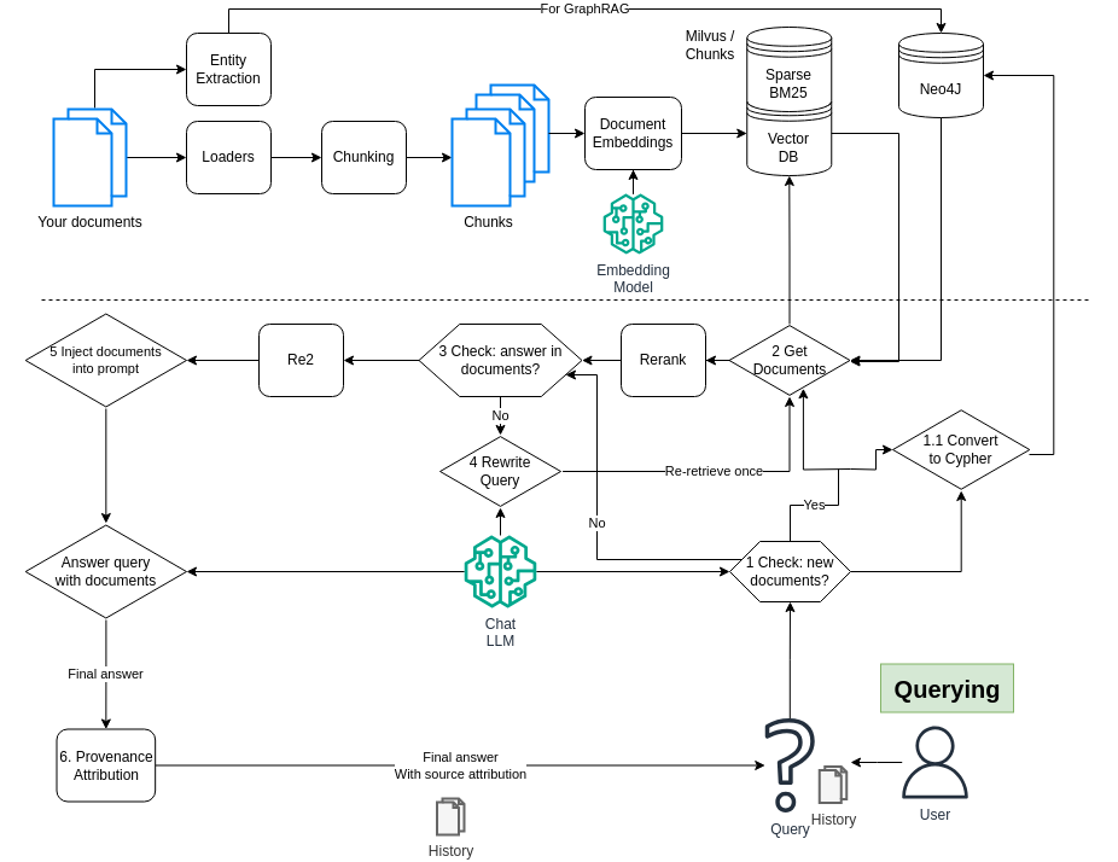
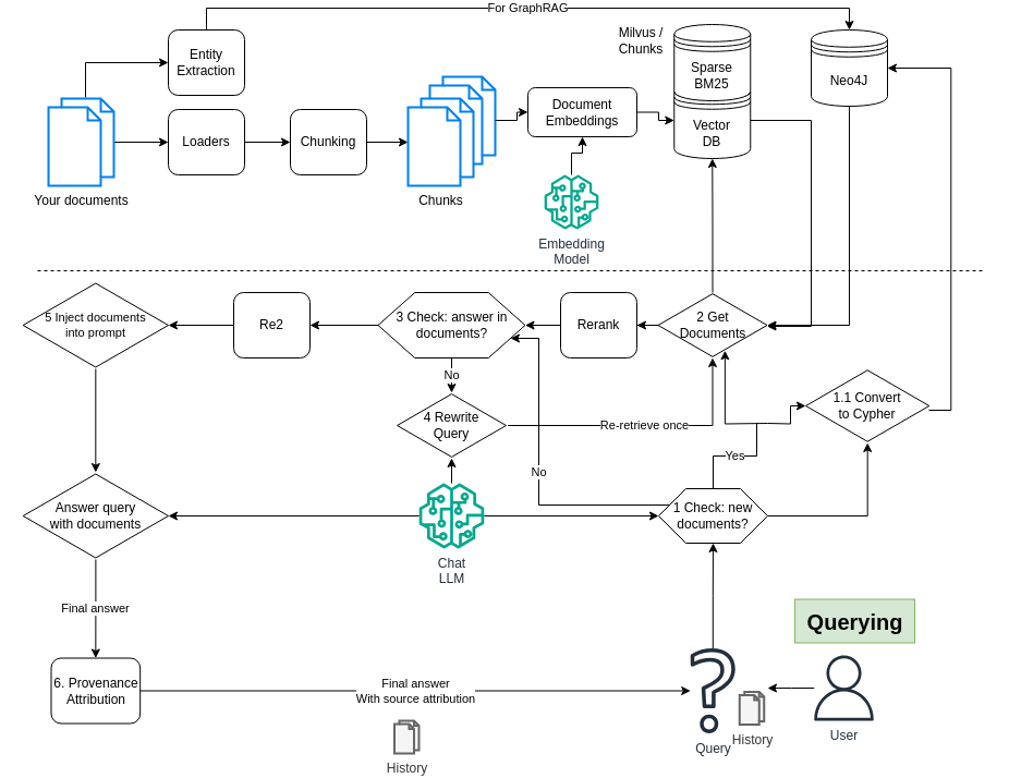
  <mxCell id="0" />
  <mxCell id="1" parent="0" />
  <mxCell id="2" value="" style="edgeStyle=orthogonalEdgeStyle;rounded=0;orthogonalLoop=1;jettySize=auto;html=1;" parent="1" source="3" target="8" edge="1"><mxGeometry relative="1" as="geometry" /></mxCell>
  <mxCell id="3" value="Loaders" style="rounded=1;whiteSpace=wrap;html=1;" parent="1" vertex="1"><mxGeometry x="154" y="98" width="70" height="60" as="geometry" /></mxCell>
  <mxCell id="4" value="" style="edgeStyle=orthogonalEdgeStyle;rounded=0;orthogonalLoop=1;jettySize=auto;html=1;" parent="1" source="6" target="3" edge="1"><mxGeometry relative="1" as="geometry" /></mxCell>
  <mxCell id="5" value="" style="edgeStyle=orthogonalEdgeStyle;rounded=0;orthogonalLoop=1;jettySize=auto;html=1;entryX=0;entryY=0.5;entryDx=0;entryDy=0;exitX=0.567;exitY=-0.012;exitDx=0;exitDy=0;exitPerimeter=0;" edge="1" parent="1" source="6" target="54"><mxGeometry relative="1" as="geometry"><mxPoint x="144" y="47" as="targetPoint" /></mxGeometry></mxCell>
  <mxCell id="6" value="Your documents" style="html=1;verticalLabelPosition=bottom;align=center;labelBackgroundColor=#ffffff;verticalAlign=top;strokeWidth=2;strokeColor=#0080F0;shadow=0;dashed=0;shape=mxgraph.ios7.icons.documents;" parent="1" vertex="1"><mxGeometry x="44" y="88" width="60" height="80" as="geometry" /></mxCell>
  <mxCell id="7" value="" style="edgeStyle=orthogonalEdgeStyle;rounded=0;orthogonalLoop=1;jettySize=auto;html=1;" parent="1" source="8" target="11" edge="1"><mxGeometry relative="1" as="geometry" /></mxCell>
  <mxCell id="8" value="Chunking" style="rounded=1;whiteSpace=wrap;html=1;" parent="1" vertex="1"><mxGeometry x="266" y="98" width="70" height="60" as="geometry" /></mxCell>
  <mxCell id="9" value="" style="group" parent="1" vertex="1" connectable="0"><mxGeometry x="374" y="68" width="80" height="100" as="geometry" /></mxCell>
  <mxCell id="10" value="&lt;div&gt;&lt;br&gt;&lt;/div&gt;" style="html=1;verticalLabelPosition=bottom;align=center;labelBackgroundColor=#ffffff;verticalAlign=top;strokeWidth=2;strokeColor=#0080F0;shadow=0;dashed=0;shape=mxgraph.ios7.icons.documents;" parent="9" vertex="1"><mxGeometry x="20" width="60" height="80" as="geometry" /></mxCell>
  <mxCell id="11" value="Chunks" style="html=1;verticalLabelPosition=bottom;align=center;labelBackgroundColor=#ffffff;verticalAlign=top;strokeWidth=2;strokeColor=#0080F0;shadow=0;dashed=0;shape=mxgraph.ios7.icons.documents;" parent="9" vertex="1"><mxGeometry y="20" width="60" height="80" as="geometry" /></mxCell>
  <mxCell id="12" value="" style="edgeStyle=orthogonalEdgeStyle;rounded=0;orthogonalLoop=1;jettySize=auto;html=1;" parent="1" source="13" target="16" edge="1"><mxGeometry relative="1" as="geometry" /></mxCell>
- <mxCell id="13" value="&lt;div&gt;Document&lt;/div&gt;&lt;div&gt;Embeddings&lt;br&gt;&lt;/div&gt;" style="rounded=1;whiteSpace=wrap;html=1;" parent="1" vertex="1"><mxGeometry x="484" y="78" width="80" height="60" as="geometry" /></mxCell>
+ <mxCell id="13" value="&lt;div&gt;Document&lt;/div&gt;&lt;div&gt;Embeddings&lt;br&gt;&lt;/div&gt;" style="rounded=1;whiteSpace=wrap;html=1;" parent="1" vertex="1"><mxGeometry x="484" y="78" width="100" height="45" as="geometry" /></mxCell>
  <mxCell id="14" value="" style="edgeStyle=orthogonalEdgeStyle;rounded=0;orthogonalLoop=1;jettySize=auto;html=1;" parent="1" source="44" target="13" edge="1"><mxGeometry relative="1" as="geometry"><mxPoint x="524" y="22" as="sourcePoint" /></mxGeometry></mxCell>
  <mxCell id="15" value="" style="edgeStyle=orthogonalEdgeStyle;rounded=0;orthogonalLoop=1;jettySize=auto;html=1;" parent="1" source="10" target="13" edge="1"><mxGeometry relative="1" as="geometry" /></mxCell>
  <mxCell id="16" value="&lt;div&gt;Vector&lt;/div&gt;&lt;div&gt;DB&lt;/div&gt;" style="shape=datastore;whiteSpace=wrap;html=1;" parent="1" vertex="1"><mxGeometry x="618.25" y="73" width="70" height="70" as="geometry" /></mxCell>
  <mxCell id="17" value="" style="edgeStyle=orthogonalEdgeStyle;rounded=0;orthogonalLoop=1;jettySize=auto;html=1;" parent="1" source="18" edge="1"><mxGeometry relative="1" as="geometry"><mxPoint x="704" y="629" as="targetPoint" /></mxGeometry></mxCell>
  <mxCell id="18" value="User" style="sketch=0;outlineConnect=0;fontColor=#232F3E;gradientColor=none;fillColor=#232F3D;strokeColor=none;dashed=0;verticalLabelPosition=bottom;verticalAlign=top;align=center;html=1;fontSize=12;fontStyle=0;aspect=fixed;pointerEvents=1;shape=mxgraph.aws4.user;" parent="1" vertex="1"><mxGeometry x="744" y="599" width="60" height="60" as="geometry" /></mxCell>
  <mxCell id="19" value="" style="group;align=left;" parent="1" vertex="1" connectable="0"><mxGeometry x="618.25" y="587.5" width="82.5" height="83" as="geometry" /></mxCell>
  <mxCell id="20" value="History" style="html=1;verticalLabelPosition=bottom;align=center;labelBackgroundColor=#ffffff;verticalAlign=top;strokeWidth=2;strokeColor=#666666;shadow=0;dashed=0;shape=mxgraph.ios7.icons.documents;fillColor=#f5f5f5;fontColor=#333333;" parent="19" vertex="1"><mxGeometry x="60" y="45" width="22.5" height="30" as="geometry" /></mxCell>
  <mxCell id="21" value="Query" style="sketch=0;outlineConnect=0;fontColor=#232F3E;gradientColor=none;fillColor=#232F3D;strokeColor=none;dashed=0;verticalLabelPosition=bottom;verticalAlign=top;align=center;html=1;fontSize=12;fontStyle=0;aspect=fixed;pointerEvents=1;shape=mxgraph.aws4.question;" parent="19" vertex="1"><mxGeometry x="15" y="5" width="41" height="78" as="geometry" /></mxCell>
  <mxCell id="22" value="" style="edgeStyle=orthogonalEdgeStyle;rounded=0;orthogonalLoop=1;jettySize=auto;html=1;" parent="1" source="46" target="26" edge="1"><mxGeometry relative="1" as="geometry"><mxPoint x="449" y="471" as="sourcePoint" /></mxGeometry></mxCell>
  <mxCell id="23" value="" style="edgeStyle=orthogonalEdgeStyle;rounded=0;orthogonalLoop=1;jettySize=auto;html=1;" parent="1" source="46" target="39" edge="1"><mxGeometry relative="1" as="geometry"><mxPoint x="379" y="471" as="sourcePoint" /></mxGeometry></mxCell>
  <mxCell id="24" value="No" style="edgeStyle=elbowEdgeStyle;rounded=0;orthogonalLoop=1;jettySize=auto;html=1;exitX=0;exitY=0.25;exitDx=0;exitDy=0;entryX=1;entryY=0.75;entryDx=0;entryDy=0;" parent="1" source="26" target="35" edge="1"><mxGeometry relative="1" as="geometry"><mxPoint x="514" y="346" as="targetPoint" /><Array as="points"><mxPoint x="494" y="376" /></Array></mxGeometry></mxCell>
  <mxCell id="25" style="edgeStyle=orthogonalEdgeStyle;rounded=0;orthogonalLoop=1;jettySize=auto;html=1;exitX=1;exitY=0.5;exitDx=0;exitDy=0;" edge="1" parent="1" source="26" target="58"><mxGeometry relative="1" as="geometry" /></mxCell>
  <mxCell id="26" value="1 Check: new documents?" style="shape=hexagon;perimeter=hexagonPerimeter2;whiteSpace=wrap;html=1;size=0.25" parent="1" vertex="1"><mxGeometry x="604" y="446" width="100" height="50" as="geometry" /></mxCell>
  <mxCell id="27" value="" style="edgeStyle=orthogonalEdgeStyle;rounded=0;orthogonalLoop=1;jettySize=auto;html=1;" parent="1" target="26" edge="1" source="21"><mxGeometry relative="1" as="geometry"><mxPoint x="654" y="561" as="sourcePoint" /></mxGeometry></mxCell>
  <mxCell id="28" value="&lt;div&gt;Sparse&lt;/div&gt;&lt;div&gt;BM25&lt;br&gt;&lt;/div&gt;" style="shape=datastore;whiteSpace=wrap;html=1;" parent="1" vertex="1"><mxGeometry x="618.25" y="20" width="70" height="70" as="geometry" /></mxCell>
  <mxCell id="29" value="" style="edgeStyle=orthogonalEdgeStyle;rounded=0;orthogonalLoop=1;jettySize=auto;html=1;" parent="1" source="31" target="16" edge="1"><mxGeometry relative="1" as="geometry" /></mxCell>
  <mxCell id="30" value="" style="edgeStyle=orthogonalEdgeStyle;rounded=0;orthogonalLoop=1;jettySize=auto;html=1;" parent="1" source="31" target="43" edge="1"><mxGeometry relative="1" as="geometry" /></mxCell>
  <mxCell id="31" value="&lt;div&gt;2 Get&lt;/div&gt;&lt;div&gt;Documents&lt;/div&gt;" style="html=1;whiteSpace=wrap;aspect=fixed;shape=isoRectangle;" parent="1" vertex="1"><mxGeometry x="603.5" y="266" width="100" height="60" as="geometry" /></mxCell>
  <mxCell id="32" style="edgeStyle=orthogonalEdgeStyle;rounded=0;orthogonalLoop=1;jettySize=auto;html=1;exitX=1;exitY=0.5;exitDx=0;exitDy=0;" parent="1" source="16" target="31" edge="1"><mxGeometry relative="1" as="geometry"><mxPoint x="784" y="136" as="sourcePoint" /><Array as="points"><mxPoint x="744" y="108" /><mxPoint x="744" y="297" /></Array></mxGeometry></mxCell>
  <mxCell id="33" value="No" style="edgeStyle=orthogonalEdgeStyle;rounded=0;orthogonalLoop=1;jettySize=auto;html=1;" parent="1" source="35" target="36" edge="1"><mxGeometry relative="1" as="geometry" /></mxCell>
  <mxCell id="34" value="" style="edgeStyle=orthogonalEdgeStyle;rounded=0;orthogonalLoop=1;jettySize=auto;html=1;" edge="1" parent="1" source="35" target="50"><mxGeometry relative="1" as="geometry" /></mxCell>
  <mxCell id="35" value="3 Check: answer in documents?" style="shape=hexagon;perimeter=hexagonPerimeter2;whiteSpace=wrap;html=1;size=0.25" parent="1" vertex="1"><mxGeometry x="346.5" y="266" width="135" height="60" as="geometry" /></mxCell>
  <mxCell id="36" value="&lt;div&gt;4 Rewrite&lt;/div&gt;&lt;div&gt;Query&lt;br&gt;&lt;/div&gt;" style="html=1;whiteSpace=wrap;aspect=fixed;shape=isoRectangle;" parent="1" vertex="1"><mxGeometry x="364" y="358" width="100" height="60" as="geometry" /></mxCell>
  <mxCell id="37" value="" style="edgeStyle=orthogonalEdgeStyle;rounded=0;orthogonalLoop=1;jettySize=auto;html=1;" parent="1" source="38" target="39" edge="1"><mxGeometry relative="1" as="geometry" /></mxCell>
  <mxCell id="38" value="&lt;div style=&quot;font-size: 11px;&quot;&gt;5 Inject documents&lt;/div&gt;&lt;div style=&quot;font-size: 11px;&quot;&gt;into prompt&lt;br style=&quot;font-size: 11px;&quot;&gt;&lt;/div&gt;" style="html=1;whiteSpace=wrap;aspect=fixed;shape=isoRectangle;fontSize=11;" parent="1" vertex="1"><mxGeometry x="20.66" y="256" width="133.34" height="80" as="geometry" /></mxCell>
  <mxCell id="39" value="&lt;div style=&quot;font-size: 12px;&quot;&gt;Answer query&lt;/div&gt;&lt;div style=&quot;font-size: 12px;&quot;&gt;with documents&lt;br style=&quot;font-size: 12px;&quot;&gt;&lt;/div&gt;" style="html=1;whiteSpace=wrap;aspect=fixed;shape=isoRectangle;fontSize=12;" parent="1" vertex="1"><mxGeometry x="20.66" y="431" width="133.34" height="80" as="geometry" /></mxCell>
  <mxCell id="40" value="Final answer" style="edgeStyle=orthogonalEdgeStyle;rounded=0;orthogonalLoop=1;jettySize=auto;html=1;entryX=0.5;entryY=0;entryDx=0;entryDy=0;" parent="1" source="39" edge="1" target="52"><mxGeometry relative="1" as="geometry"><mxPoint x="621.03" y="602.58" as="targetPoint" /><Array as="points" /></mxGeometry></mxCell>
  <mxCell id="41" value="History" style="html=1;verticalLabelPosition=bottom;align=center;labelBackgroundColor=#ffffff;verticalAlign=top;strokeWidth=2;strokeColor=#666666;shadow=0;dashed=0;shape=mxgraph.ios7.icons.documents;fillColor=#f5f5f5;fontColor=#333333;" parent="1" vertex="1"><mxGeometry x="361.5" y="659" width="22.5" height="30" as="geometry" /></mxCell>
  <mxCell id="42" value="" style="edgeStyle=orthogonalEdgeStyle;rounded=0;orthogonalLoop=1;jettySize=auto;html=1;" parent="1" source="43" target="35" edge="1"><mxGeometry relative="1" as="geometry" /></mxCell>
  <mxCell id="43" value="Rerank" style="rounded=1;whiteSpace=wrap;html=1;" parent="1" vertex="1"><mxGeometry x="514" y="266" width="70" height="60" as="geometry" /></mxCell>
  <mxCell id="44" value="&lt;div&gt;Embedding&lt;/div&gt;&lt;div&gt;Model&lt;/div&gt;" style="sketch=0;outlineConnect=0;fontColor=#232F3E;gradientColor=none;fillColor=#01A88D;strokeColor=none;dashed=0;verticalLabelPosition=bottom;verticalAlign=top;align=center;html=1;fontSize=12;fontStyle=0;aspect=fixed;pointerEvents=1;shape=mxgraph.aws4.sagemaker_model;" parent="1" vertex="1"><mxGeometry x="499" y="158" width="50" height="50" as="geometry" /></mxCell>
  <mxCell id="45" value="" style="edgeStyle=orthogonalEdgeStyle;rounded=0;orthogonalLoop=1;jettySize=auto;html=1;" parent="1" source="46" target="36" edge="1"><mxGeometry relative="1" as="geometry" /></mxCell>
  <mxCell id="46" value="&lt;div&gt;Chat&lt;/div&gt;&lt;div&gt;LLM&lt;/div&gt;" style="sketch=0;outlineConnect=0;fontColor=#232F3E;gradientColor=none;fillColor=#01A88D;strokeColor=none;dashed=0;verticalLabelPosition=bottom;verticalAlign=top;align=center;html=1;fontSize=12;fontStyle=0;aspect=fixed;pointerEvents=1;shape=mxgraph.aws4.sagemaker_model;" parent="1" vertex="1"><mxGeometry x="384" y="441" width="60" height="60" as="geometry" /></mxCell>
  <mxCell id="47" value="" style="endArrow=none;dashed=1;html=1;rounded=0;" parent="1" edge="1"><mxGeometry width="50" height="50" relative="1" as="geometry"><mxPoint x="34" y="246" as="sourcePoint" /><mxPoint x="904" y="246" as="targetPoint" /></mxGeometry></mxCell>
  <mxCell id="48" value="&lt;font style=&quot;font-size: 20px;&quot;&gt;&lt;b&gt;Querying&lt;/b&gt;&lt;/font&gt;" style="text;html=1;align=center;verticalAlign=middle;resizable=0;points=[];autosize=1;strokeColor=#82b366;fillColor=#d5e8d4;" parent="1" vertex="1"><mxGeometry x="729" y="547.5" width="110" height="40" as="geometry" /></mxCell>
  <mxCell id="49" value="" style="edgeStyle=orthogonalEdgeStyle;rounded=0;orthogonalLoop=1;jettySize=auto;html=1;" edge="1" parent="1" source="50" target="38"><mxGeometry relative="1" as="geometry" /></mxCell>
  <mxCell id="50" value="Re2" style="rounded=1;whiteSpace=wrap;html=1;" vertex="1" parent="1"><mxGeometry x="214" y="266" width="70" height="60" as="geometry" /></mxCell>
  <mxCell id="51" value="Final answer&lt;br&gt;With source attribution" style="edgeStyle=orthogonalEdgeStyle;rounded=0;orthogonalLoop=1;jettySize=auto;html=1;exitX=1;exitY=0.5;exitDx=0;exitDy=0;" edge="1" parent="1" source="52" target="21"><mxGeometry relative="1" as="geometry" /></mxCell>
  <mxCell id="52" value="&lt;div&gt;6. Provenance&lt;/div&gt;&lt;div&gt;Attribution&lt;br&gt;&lt;/div&gt;" style="rounded=1;whiteSpace=wrap;html=1;" vertex="1" parent="1"><mxGeometry x="46.5" y="601.5" width="81.67" height="60" as="geometry" /></mxCell>
  <mxCell id="53" value="For GraphRAG" style="edgeStyle=orthogonalEdgeStyle;rounded=0;orthogonalLoop=1;jettySize=auto;html=1;exitX=0.5;exitY=0;exitDx=0;exitDy=0;entryX=0.5;entryY=0;entryDx=0;entryDy=0;" edge="1" parent="1" source="54" target="56"><mxGeometry relative="1" as="geometry" /></mxCell>
  <mxCell id="54" value="&lt;div&gt;Entity&lt;/div&gt;&lt;div&gt;Extraction&lt;br&gt;&lt;/div&gt;" style="rounded=1;whiteSpace=wrap;html=1;" vertex="1" parent="1"><mxGeometry x="154" y="25" width="70" height="60" as="geometry" /></mxCell>
  <mxCell id="55" value="Milvus / Chunks" style="text;html=1;align=center;verticalAlign=middle;whiteSpace=wrap;rounded=0;" vertex="1" parent="1"><mxGeometry x="558.25" y="20" width="60" height="30" as="geometry" /></mxCell>
  <mxCell id="56" value="Neo4J" style="shape=datastore;whiteSpace=wrap;html=1;" vertex="1" parent="1"><mxGeometry x="744" y="25" width="70" height="70" as="geometry" /></mxCell>
  <mxCell id="57" style="edgeStyle=orthogonalEdgeStyle;rounded=0;orthogonalLoop=1;jettySize=auto;html=1;entryX=1;entryY=0.5;entryDx=0;entryDy=0;exitX=0.997;exitY=0.559;exitDx=0;exitDy=0;exitPerimeter=0;" edge="1" parent="1" source="58" target="56"><mxGeometry relative="1" as="geometry"><mxPoint x="794" y="266" as="targetPoint" /></mxGeometry></mxCell>
  <mxCell id="58" value="&lt;div&gt;1.1 Convert&lt;/div&gt;&lt;div&gt;to Cypher&lt;/div&gt;" style="html=1;whiteSpace=wrap;aspect=fixed;shape=isoRectangle;" vertex="1" parent="1"><mxGeometry x="739" y="336" width="113.33" height="68" as="geometry" /></mxCell>
  <mxCell id="59" style="edgeStyle=orthogonalEdgeStyle;rounded=0;orthogonalLoop=1;jettySize=auto;html=1;exitX=0.5;exitY=1;exitDx=0;exitDy=0;" edge="1" parent="1" source="56" target="31"><mxGeometry relative="1" as="geometry"><Array as="points"><mxPoint x="779" y="296" /></Array></mxGeometry></mxCell>
  <mxCell id="60" style="edgeStyle=orthogonalEdgeStyle;rounded=0;orthogonalLoop=1;jettySize=auto;html=1;" edge="1" parent="1" target="58"><mxGeometry relative="1" as="geometry"><mxPoint x="704" y="386" as="sourcePoint" /><mxPoint x="806" y="414" as="targetPoint" /></mxGeometry></mxCell>
  <mxCell id="61" style="edgeStyle=orthogonalEdgeStyle;rounded=0;orthogonalLoop=1;jettySize=auto;html=1;entryX=0.614;entryY=0.888;entryDx=0;entryDy=0;entryPerimeter=0;" edge="1" parent="1" target="31"><mxGeometry relative="1" as="geometry"><mxPoint x="704" y="386" as="sourcePoint" /><mxPoint x="749" y="380" as="targetPoint" /></mxGeometry></mxCell>
  <mxCell id="62" value="Re-retrieve once" style="edgeStyle=orthogonalEdgeStyle;rounded=0;orthogonalLoop=1;jettySize=auto;html=1;exitX=1.016;exitY=0.5;exitDx=0;exitDy=0;exitPerimeter=0;" edge="1" parent="1" source="36" target="31"><mxGeometry relative="1" as="geometry"><mxPoint x="714" y="396" as="sourcePoint" /><mxPoint x="675" y="329" as="targetPoint" /></mxGeometry></mxCell>
  <mxCell id="63" value="Yes" style="endArrow=none;html=1;rounded=0;exitX=0.5;exitY=0;exitDx=0;exitDy=0;" edge="1" parent="1" source="26"><mxGeometry width="50" height="50" relative="1" as="geometry"><mxPoint x="514" y="376" as="sourcePoint" /><mxPoint x="694" y="386" as="targetPoint" /><Array as="points"><mxPoint x="654" y="416" /><mxPoint x="694" y="416" /></Array></mxGeometry></mxCell>
